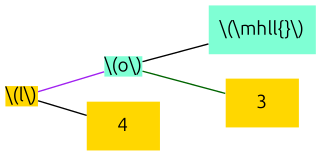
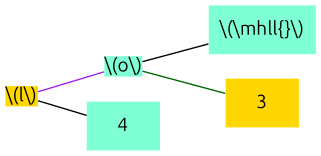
  graph {
    rankdir=LR
    fontname=Ubuntu
    node [shape=none style=filled fillcolor=gold fontname=Ubuntu]
    edge [color=black fontname=Ubuntu]
    n1 [label="\\(l\\)" shape=plain]
    n2 [label="\\(o\\)" shape=plain fillcolor=aquamarine]
-   4
+   4 [fillcolor=aquamarine]
    n4 [label="\\(\\mhll{}\\)" fillcolor=aquamarine]
    3
    n1 -- n2 [color=purple]
    n1 -- 4
    n2 -- n4
    n2 -- 3 [color=darkgreen]
  }
